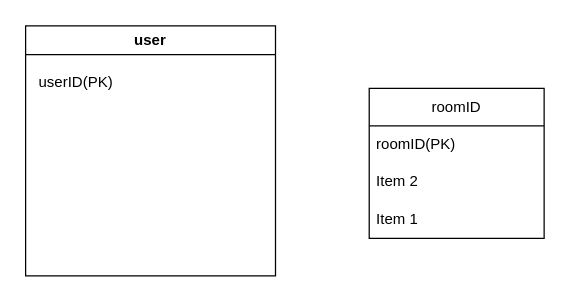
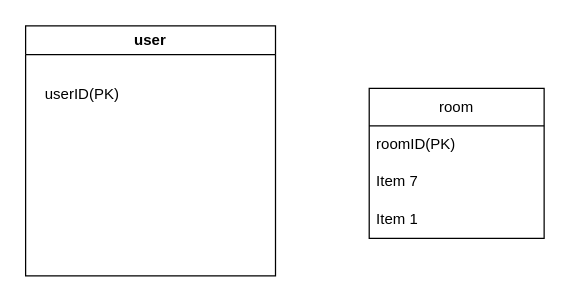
  <mxCell id="0" />
  <mxCell id="1" parent="0" />
  <mxCell id="2" value="user" style="swimlane;whiteSpace=wrap;html=1;" vertex="1" parent="1"><mxGeometry x="20" y="20" width="200" height="200" as="geometry" /></mxCell>
- <mxCell id="3" value="userID(PK)" style="text;html=1;align=center;verticalAlign=middle;resizable=0;points=[];autosize=1;strokeColor=none;fillColor=none;" vertex="1" parent="2"><mxGeometry y="30" width="80" height="30" as="geometry" /></mxCell>
- <mxCell id="4" value="roomID" style="swimlane;fontStyle=0;childLayout=stackLayout;horizontal=1;startSize=30;horizontalStack=0;resizeParent=1;resizeParentMax=0;resizeLast=0;collapsible=1;marginBottom=0;whiteSpace=wrap;html=1;" vertex="1" parent="1"><mxGeometry x="295" y="70" width="140" height="120" as="geometry" /></mxCell>
+ <mxCell id="3" value="userID(PK)" style="text;html=1;align=center;verticalAlign=middle;resizable=0;points=[];autosize=1;strokeColor=none;fillColor=none;" vertex="1" parent="2"><mxGeometry x="5" y="40" width="80" height="30" as="geometry" /></mxCell>
+ <mxCell id="4" value="room" style="swimlane;fontStyle=0;childLayout=stackLayout;horizontal=1;startSize=30;horizontalStack=0;resizeParent=1;resizeParentMax=0;resizeLast=0;collapsible=1;marginBottom=0;whiteSpace=wrap;html=1;" vertex="1" parent="1"><mxGeometry x="295" y="70" width="140" height="120" as="geometry" /></mxCell>
  <mxCell id="5" value="roomID(PK)" style="text;strokeColor=none;fillColor=none;align=left;verticalAlign=middle;spacingLeft=4;spacingRight=4;overflow=hidden;points=[[0,0.5],[1,0.5]];portConstraint=eastwest;rotatable=0;whiteSpace=wrap;html=1;" vertex="1" parent="4"><mxGeometry y="30" width="140" height="30" as="geometry" /></mxCell>
- <mxCell id="6" value="Item 2" style="text;strokeColor=none;fillColor=none;align=left;verticalAlign=middle;spacingLeft=4;spacingRight=4;overflow=hidden;points=[[0,0.5],[1,0.5]];portConstraint=eastwest;rotatable=0;whiteSpace=wrap;html=1;" vertex="1" parent="4"><mxGeometry y="60" width="140" height="30" as="geometry" /></mxCell>
+ <mxCell id="6" value="Item 7" style="text;strokeColor=none;fillColor=none;align=left;verticalAlign=middle;spacingLeft=4;spacingRight=4;overflow=hidden;points=[[0,0.5],[1,0.5]];portConstraint=eastwest;rotatable=0;whiteSpace=wrap;html=1;" vertex="1" parent="4"><mxGeometry y="60" width="140" height="30" as="geometry" /></mxCell>
  <mxCell id="7" value="Item 1" style="text;strokeColor=none;fillColor=none;align=left;verticalAlign=middle;spacingLeft=4;spacingRight=4;overflow=hidden;points=[[0,0.5],[1,0.5]];portConstraint=eastwest;rotatable=0;whiteSpace=wrap;html=1;" vertex="1" parent="4"><mxGeometry y="90" width="140" height="30" as="geometry" /></mxCell>
